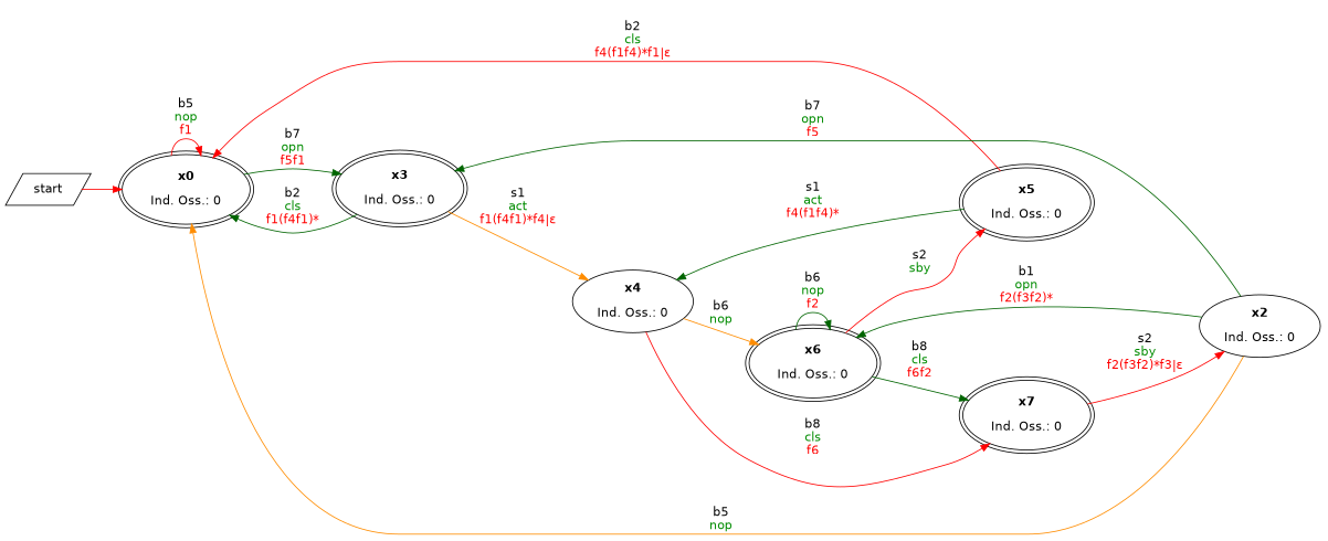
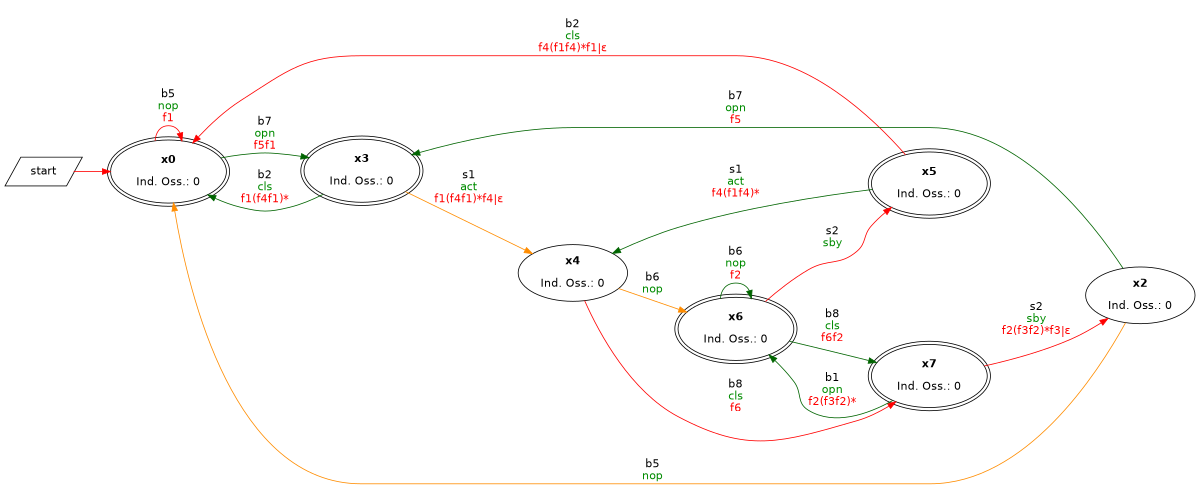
  digraph {
    fontname="DejaVu Sans"
    rankdir=LR
    node [fontname="DejaVu Sans" peripheries=2]
    edge [color=darkgreen fontname="DejaVu Sans"]
    start [shape=parallelogram peripheries=""]
    n2 [label=<<b>x0</b><br/> <br/>Ind. Oss.: 0>]
    n3 [label=<<b>x3</b><br/> <br/>Ind. Oss.: 0>]
    n4 [label=<<b>x4</b><br/> <br/>Ind. Oss.: 0> peripheries=""]
    n5 [label=<<b>x6</b><br/> <br/>Ind. Oss.: 0>]
    n6 [label=<<b>x5</b><br/> <br/>Ind. Oss.: 0>]
    n7 [label=<<b>x7</b><br/> <br/>Ind. Oss.: 0>]
    n8 [label=<<b>x2</b><br/> <br/>Ind. Oss.: 0> peripheries=""]
    start -> n2 [color=red]
    n2 -> n2 [color=red label=<<br/>b5<br/><font color="green4">nop</font><br/><font color="red">f1</font>>]
    n2 -> n3 [label=<<br/>b7<br/><font color="green4">opn</font><br/><font color="red">f5f1</font>>]
    n3 -> n2 [label=<<br/>b2<br/><font color="green4">cls</font><br/><font color="red">f1(f4f1)*</font>>]
    n3 -> n4 [color=darkorange label=<<br/>s1<br/><font color="green4">act</font><br/><font color="red">f1(f4f1)*f4|ε</font>>]
    n4 -> n5 [color=darkorange label=<<br/>b6<br/><font color="green4">nop</font>>]
    n4 -> n7 [color=red label=<<br/>b8<br/><font color="green4">cls</font><br/><font color="red">f6</font>>]
    n5 -> n5 [label=<<br/>b6<br/><font color="green4">nop</font><br/><font color="red">f2</font>>]
    n5 -> n6 [color=red label=<<br/>s2<br/><font color="green4">sby</font>>]
    n5 -> n7 [label=<<br/>b8<br/><font color="green4">cls</font><br/><font color="red">f6f2</font>>]
    n6 -> n2 [color=red label=<<br/>b2<br/><font color="green4">cls</font><br/><font color="red">f4(f1f4)*f1|ε</font>>]
    n6 -> n4 [label=<<br/>s1<br/><font color="green4">act</font><br/><font color="red">f4(f1f4)*</font>>]
-   n8 -> n5 [label=<<br/>b1<br/><font color="green4">opn</font><br/><font color="red">f2(f3f2)*</font>>]
+   n7 -> n5 [label=<<br/>b1<br/><font color="green4">opn</font><br/><font color="red">f2(f3f2)*</font>>]
    n7 -> n8 [color=red label=<<br/>s2<br/><font color="green4">sby</font><br/><font color="red">f2(f3f2)*f3|ε</font>>]
    n8 -> n2 [color=darkorange label=<<br/>b5<br/><font color="green4">nop</font>>]
    n8 -> n3 [label=<<br/>b7<br/><font color="green4">opn</font><br/><font color="red">f5</font>>]
  }
